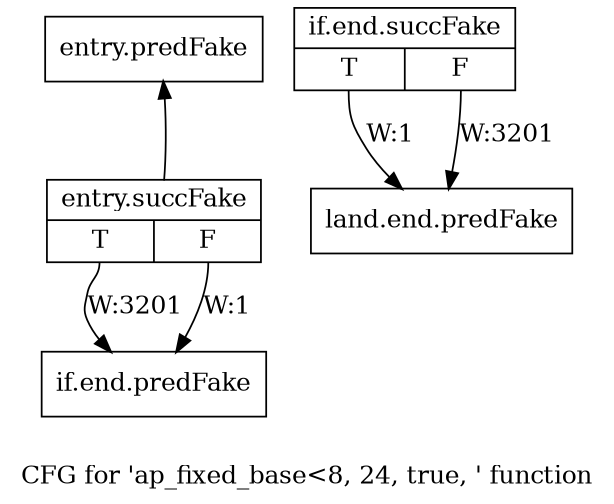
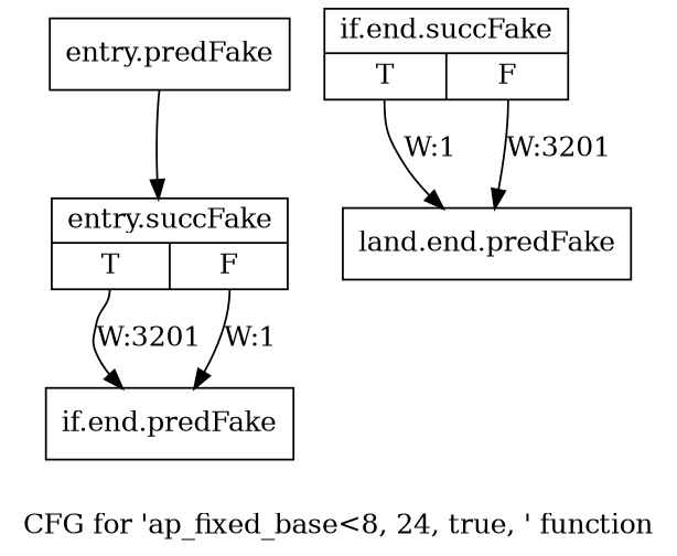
  digraph {
    label="CFG for 'ap_fixed_base\<8, 24, true, ' function"
    node [shape=record filename="/tools/Xilinx/Vitis_HLS/2022.1/include/ap_fixed_base.h" linenumber=857]
    edge [tailport=s0]
    n1 [label="{entry.predFake}" filename="" linenumber=""]
    n2 [label="{entry.succFake|{<s0>T|<s1>F}}" linenumber=854]
    n3 [label="{if.end.predFake}" linenumber=855]
    n4 [label="{if.end.succFake|{<s0>T|<s1>F}}"]
    n5 [label="{land.end.predFake}"]
-   n2 -> n1 [execusionnum=3200 filename="/tools/Xilinx/Vitis_HLS/2022.1/include/ap_fixed_base.h" tailport=""]
+   n1 -> n2 [execusionnum=3200 filename="/tools/Xilinx/Vitis_HLS/2022.1/include/ap_fixed_base.h" tailport=""]
    n2 -> n3 [execusionnum=3200 filename="/tools/Xilinx/Vitis_HLS/2022.1/include/ap_fixed_base.h" label="W:3201"]
    n2 -> n3 [label="W:1" tailport=s1]
    n4 -> n5 [execusionnum=0 label="W:1"]
    n4 -> n5 [label="W:3201" tailport=s1]
  }
